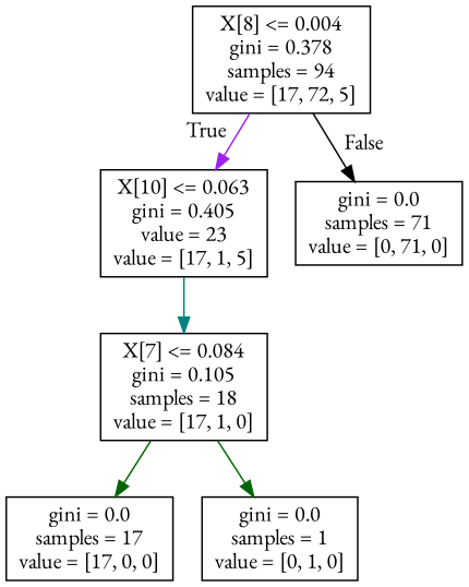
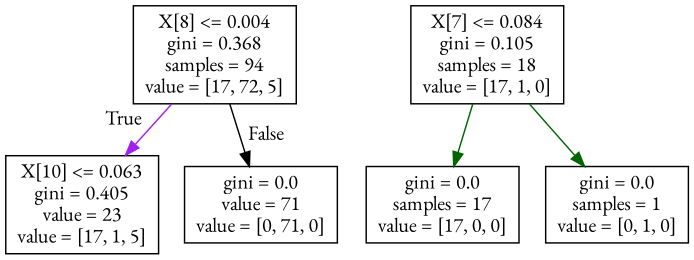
  digraph {
    fontname="EB Garamond"
    node [fontname="EB Garamond" shape=box]
    edge [color=darkgreen fontname="EB Garamond"]
-   n1 [label="X[8] <= 0.004\ngini = 0.378\nsamples = 94\nvalue = [17, 72, 5]"]
+   n1 [label="X[8] <= 0.004\ngini = 0.368\nsamples = 94\nvalue = [17, 72, 5]"]
    n2 [label="X[10] <= 0.063\ngini = 0.405\nvalue = 23\nvalue = [17, 1, 5]"]
-   n3 [label="gini = 0.0\nsamples = 71\nvalue = [0, 71, 0]"]
+   n3 [label="gini = 0.0\nvalue = 71\nvalue = [0, 71, 0]"]
    n4 [label="X[7] <= 0.084\ngini = 0.105\nsamples = 18\nvalue = [17, 1, 0]"]
    n5 [label="gini = 0.0\nsamples = 17\nvalue = [17, 0, 0]"]
    n6 [label="gini = 0.0\nsamples = 1\nvalue = [0, 1, 0]"]
    n1 -> n2 [color=purple headlabel=True labelangle=45 labeldistance=2.5]
    n1 -> n3 [color=black headlabel=False labelangle=-45 labeldistance=2.5]
-   n2 -> n4 [color=teal]
    n4 -> n5
    n4 -> n6
  }
